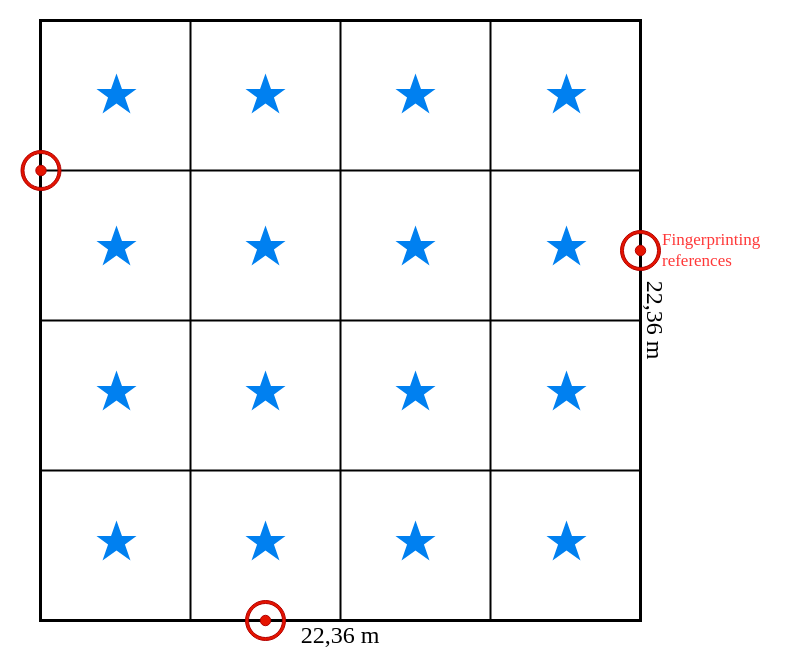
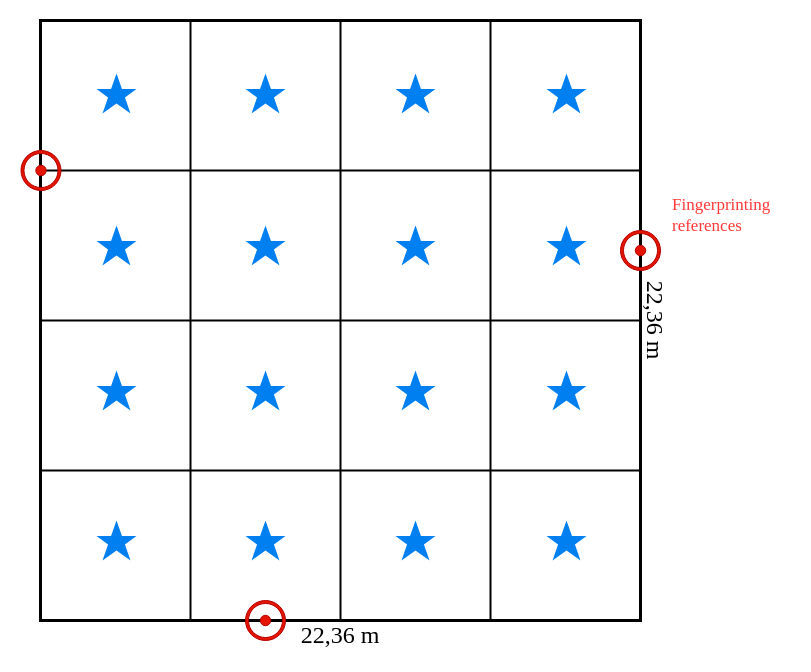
  <mxCell id="0" />
  <mxCell id="1" parent="0" />
  <mxCell id="2" value="" style="whiteSpace=wrap;html=1;aspect=fixed;fillColor=none;strokeWidth=3;" parent="1" vertex="1"><mxGeometry x="40" y="20" width="600" height="600" as="geometry" /></mxCell>
  <mxCell id="3" value="22,36 m" style="text;html=1;align=center;verticalAlign=middle;whiteSpace=wrap;rounded=0;fontSize=24;fontFamily=DIN Alternate;" parent="1" vertex="1"><mxGeometry x="285" y="620" width="110" height="30" as="geometry" /></mxCell>
  <mxCell id="4" value="22,36 m" style="text;html=1;align=center;verticalAlign=middle;whiteSpace=wrap;rounded=0;fontSize=24;rotation=90;fontFamily=DIN Alternate;" parent="1" vertex="1"><mxGeometry x="600" y="305" width="110" height="30" as="geometry" /></mxCell>
  <mxCell id="5" value="" style="endArrow=none;html=1;rounded=0;entryX=0.5;entryY=0;entryDx=0;entryDy=0;exitX=0.5;exitY=0;exitDx=0;exitDy=0;strokeWidth=2;" parent="1" source="3" target="2" edge="1"><mxGeometry width="50" height="50" relative="1" as="geometry"><mxPoint x="300" y="280" as="sourcePoint" /><mxPoint x="350" y="230" as="targetPoint" /></mxGeometry></mxCell>
  <mxCell id="6" value="" style="endArrow=none;html=1;rounded=0;entryX=0.25;entryY=0;entryDx=0;entryDy=0;exitX=0.25;exitY=1;exitDx=0;exitDy=0;strokeWidth=2;" parent="1" source="2" target="2" edge="1"><mxGeometry width="50" height="50" relative="1" as="geometry"><mxPoint x="180" y="620" as="sourcePoint" /><mxPoint x="180" y="20" as="targetPoint" /></mxGeometry></mxCell>
  <mxCell id="7" value="" style="endArrow=none;html=1;rounded=0;entryX=0.75;entryY=0;entryDx=0;entryDy=0;exitX=0.75;exitY=1;exitDx=0;exitDy=0;strokeWidth=2;" parent="1" source="2" target="2" edge="1"><mxGeometry width="50" height="50" relative="1" as="geometry"><mxPoint x="480" y="630" as="sourcePoint" /><mxPoint x="480" y="30" as="targetPoint" /></mxGeometry></mxCell>
  <mxCell id="8" value="" style="endArrow=none;html=1;rounded=0;entryX=1;entryY=0.25;entryDx=0;entryDy=0;exitX=0;exitY=0.25;exitDx=0;exitDy=0;strokeWidth=2;" parent="1" source="2" target="2" edge="1"><mxGeometry width="50" height="50" relative="1" as="geometry"><mxPoint x="500" y="630" as="sourcePoint" /><mxPoint x="500" y="30" as="targetPoint" /></mxGeometry></mxCell>
  <mxCell id="9" value="" style="endArrow=none;html=1;rounded=0;entryX=0.5;entryY=1;entryDx=0;entryDy=0;exitX=0;exitY=0.5;exitDx=0;exitDy=0;strokeWidth=2;" parent="1" source="2" target="4" edge="1"><mxGeometry width="50" height="50" relative="1" as="geometry"><mxPoint x="200" y="630" as="sourcePoint" /><mxPoint x="200" y="30" as="targetPoint" /></mxGeometry></mxCell>
  <mxCell id="10" value="" style="endArrow=none;html=1;rounded=0;entryX=1;entryY=0.75;entryDx=0;entryDy=0;exitX=0;exitY=0.75;exitDx=0;exitDy=0;strokeWidth=2;" parent="1" source="2" target="2" edge="1"><mxGeometry width="50" height="50" relative="1" as="geometry"><mxPoint x="50" y="180" as="sourcePoint" /><mxPoint x="650" y="180" as="targetPoint" /></mxGeometry></mxCell>
  <mxCell id="11" value="" style="html=1;verticalLabelPosition=bottom;labelBackgroundColor=#ffffff;verticalAlign=top;shadow=0;dashed=0;strokeWidth=2;shape=mxgraph.ios7.misc.star;fillColor=#0080f0;strokeColor=none;sketch=0;" parent="1" vertex="1"><mxGeometry x="96" y="73" width="40" height="40" as="geometry" /></mxCell>
  <mxCell id="12" value="" style="shape=mxgraph.signs.nature.sun_1;html=1;pointerEvents=1;fillColor=#e51400;strokeColor=#B20000;verticalLabelPosition=bottom;verticalAlign=top;align=center;fontColor=#ffffff;" parent="1" vertex="1"><mxGeometry x="20.5" y="150" width="40" height="40" as="geometry" /></mxCell>
  <mxCell id="13" value="" style="shape=mxgraph.signs.nature.sun_1;html=1;pointerEvents=1;fillColor=#e51400;strokeColor=#B20000;verticalLabelPosition=bottom;verticalAlign=top;align=center;fontColor=#ffffff;" parent="1" vertex="1"><mxGeometry x="620" y="230" width="40" height="40" as="geometry" /></mxCell>
  <mxCell id="14" value="" style="shape=mxgraph.signs.nature.sun_1;html=1;pointerEvents=1;fillColor=#e51400;strokeColor=#B20000;verticalLabelPosition=bottom;verticalAlign=top;align=center;fontColor=#ffffff;" parent="1" vertex="1"><mxGeometry x="245" y="600" width="40" height="40" as="geometry" /></mxCell>
- <mxCell id="15" value="&lt;font style=&quot;color: light-dark(rgb(255, 56, 56), rgb(237, 237, 237));&quot;&gt;Fingerprinting&lt;/font&gt;&lt;div&gt;&lt;font style=&quot;color: light-dark(rgb(255, 56, 56), rgb(237, 237, 237));&quot;&gt;references&lt;/font&gt;&lt;/div&gt;" style="text;html=1;align=left;verticalAlign=middle;whiteSpace=wrap;rounded=0;fontFamily=DIN Alternate;fontSize=17;" parent="1" vertex="1"><mxGeometry x="660" y="227" width="129" height="45" as="geometry" /></mxCell>
+ <mxCell id="15" value="&lt;font style=&quot;color: light-dark(rgb(255, 56, 56), rgb(237, 237, 237));&quot;&gt;Fingerprinting&lt;/font&gt;&lt;div&gt;&lt;font style=&quot;color: light-dark(rgb(255, 56, 56), rgb(237, 237, 237));&quot;&gt;references&lt;/font&gt;&lt;/div&gt;" style="text;html=1;align=left;verticalAlign=middle;whiteSpace=wrap;rounded=0;fontFamily=DIN Alternate;fontSize=17;" parent="1" vertex="1"><mxGeometry x="670" y="192" width="129" height="45" as="geometry" /></mxCell>
  <mxCell id="16" value="" style="html=1;verticalLabelPosition=bottom;labelBackgroundColor=#ffffff;verticalAlign=top;shadow=0;dashed=0;strokeWidth=2;shape=mxgraph.ios7.misc.star;fillColor=#0080f0;strokeColor=none;sketch=0;" parent="1" vertex="1"><mxGeometry x="245" y="73" width="40" height="40" as="geometry" /></mxCell>
  <mxCell id="17" value="" style="html=1;verticalLabelPosition=bottom;labelBackgroundColor=#ffffff;verticalAlign=top;shadow=0;dashed=0;strokeWidth=2;shape=mxgraph.ios7.misc.star;fillColor=#0080f0;strokeColor=none;sketch=0;" parent="1" vertex="1"><mxGeometry x="395" y="73" width="40" height="40" as="geometry" /></mxCell>
  <mxCell id="18" value="" style="html=1;verticalLabelPosition=bottom;labelBackgroundColor=#ffffff;verticalAlign=top;shadow=0;dashed=0;strokeWidth=2;shape=mxgraph.ios7.misc.star;fillColor=#0080f0;strokeColor=none;sketch=0;" parent="1" vertex="1"><mxGeometry x="546" y="73" width="40" height="40" as="geometry" /></mxCell>
  <mxCell id="19" value="" style="html=1;verticalLabelPosition=bottom;labelBackgroundColor=#ffffff;verticalAlign=top;shadow=0;dashed=0;strokeWidth=2;shape=mxgraph.ios7.misc.star;fillColor=#0080f0;strokeColor=none;sketch=0;" parent="1" vertex="1"><mxGeometry x="96" y="225" width="40" height="40" as="geometry" /></mxCell>
  <mxCell id="20" value="" style="html=1;verticalLabelPosition=bottom;labelBackgroundColor=#ffffff;verticalAlign=top;shadow=0;dashed=0;strokeWidth=2;shape=mxgraph.ios7.misc.star;fillColor=#0080f0;strokeColor=none;sketch=0;" parent="1" vertex="1"><mxGeometry x="245" y="225" width="40" height="40" as="geometry" /></mxCell>
  <mxCell id="21" value="" style="html=1;verticalLabelPosition=bottom;labelBackgroundColor=#ffffff;verticalAlign=top;shadow=0;dashed=0;strokeWidth=2;shape=mxgraph.ios7.misc.star;fillColor=#0080f0;strokeColor=none;sketch=0;" parent="1" vertex="1"><mxGeometry x="395" y="225" width="40" height="40" as="geometry" /></mxCell>
  <mxCell id="22" value="" style="html=1;verticalLabelPosition=bottom;labelBackgroundColor=#ffffff;verticalAlign=top;shadow=0;dashed=0;strokeWidth=2;shape=mxgraph.ios7.misc.star;fillColor=#0080f0;strokeColor=none;sketch=0;" parent="1" vertex="1"><mxGeometry x="546" y="225" width="40" height="40" as="geometry" /></mxCell>
  <mxCell id="23" value="" style="html=1;verticalLabelPosition=bottom;labelBackgroundColor=#ffffff;verticalAlign=top;shadow=0;dashed=0;strokeWidth=2;shape=mxgraph.ios7.misc.star;fillColor=#0080f0;strokeColor=none;sketch=0;" parent="1" vertex="1"><mxGeometry x="96" y="370" width="40" height="40" as="geometry" /></mxCell>
  <mxCell id="24" value="" style="html=1;verticalLabelPosition=bottom;labelBackgroundColor=#ffffff;verticalAlign=top;shadow=0;dashed=0;strokeWidth=2;shape=mxgraph.ios7.misc.star;fillColor=#0080f0;strokeColor=none;sketch=0;" parent="1" vertex="1"><mxGeometry x="245" y="370" width="40" height="40" as="geometry" /></mxCell>
  <mxCell id="25" value="" style="html=1;verticalLabelPosition=bottom;labelBackgroundColor=#ffffff;verticalAlign=top;shadow=0;dashed=0;strokeWidth=2;shape=mxgraph.ios7.misc.star;fillColor=#0080f0;strokeColor=none;sketch=0;" parent="1" vertex="1"><mxGeometry x="395" y="370" width="40" height="40" as="geometry" /></mxCell>
  <mxCell id="26" value="" style="html=1;verticalLabelPosition=bottom;labelBackgroundColor=#ffffff;verticalAlign=top;shadow=0;dashed=0;strokeWidth=2;shape=mxgraph.ios7.misc.star;fillColor=#0080f0;strokeColor=none;sketch=0;" parent="1" vertex="1"><mxGeometry x="546" y="370" width="40" height="40" as="geometry" /></mxCell>
  <mxCell id="27" value="" style="html=1;verticalLabelPosition=bottom;labelBackgroundColor=#ffffff;verticalAlign=top;shadow=0;dashed=0;strokeWidth=2;shape=mxgraph.ios7.misc.star;fillColor=#0080f0;strokeColor=none;sketch=0;" parent="1" vertex="1"><mxGeometry x="96" y="520" width="40" height="40" as="geometry" /></mxCell>
  <mxCell id="28" value="" style="html=1;verticalLabelPosition=bottom;labelBackgroundColor=#ffffff;verticalAlign=top;shadow=0;dashed=0;strokeWidth=2;shape=mxgraph.ios7.misc.star;fillColor=#0080f0;strokeColor=none;sketch=0;" parent="1" vertex="1"><mxGeometry x="245" y="520" width="40" height="40" as="geometry" /></mxCell>
  <mxCell id="29" value="" style="html=1;verticalLabelPosition=bottom;labelBackgroundColor=#ffffff;verticalAlign=top;shadow=0;dashed=0;strokeWidth=2;shape=mxgraph.ios7.misc.star;fillColor=#0080f0;strokeColor=none;sketch=0;" parent="1" vertex="1"><mxGeometry x="395" y="520" width="40" height="40" as="geometry" /></mxCell>
  <mxCell id="30" value="" style="html=1;verticalLabelPosition=bottom;labelBackgroundColor=#ffffff;verticalAlign=top;shadow=0;dashed=0;strokeWidth=2;shape=mxgraph.ios7.misc.star;fillColor=#0080f0;strokeColor=none;sketch=0;" parent="1" vertex="1"><mxGeometry x="546" y="520" width="40" height="40" as="geometry" /></mxCell>
